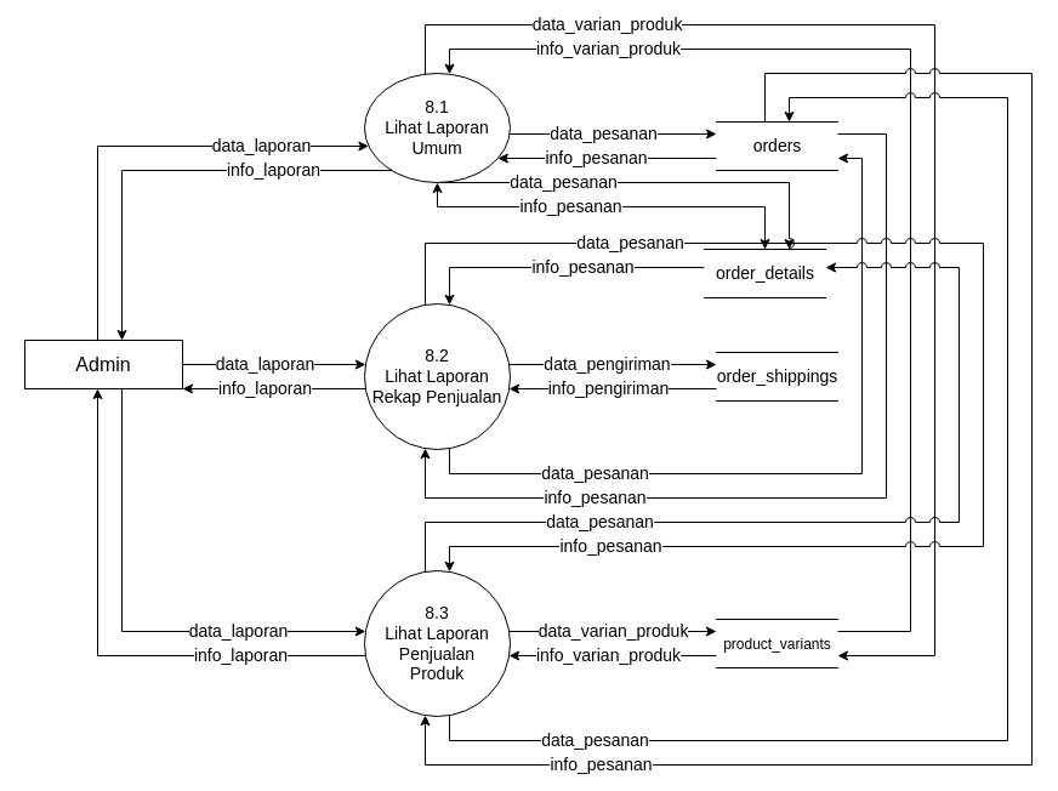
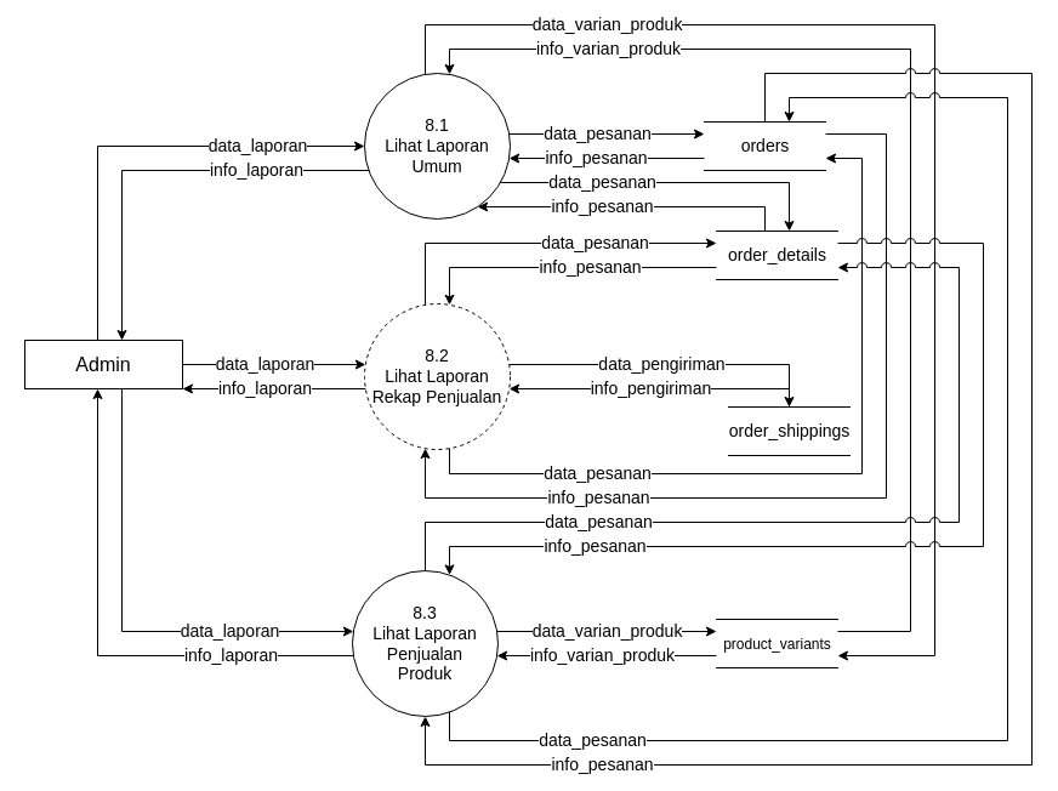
  <mxCell id="0" />
  <mxCell id="1" parent="0" />
- <mxCell id="2" value="&lt;font style=&quot;font-size: 14px&quot;&gt;8.1&lt;br&gt;Lihat Laporan Umum&lt;br&gt;&lt;/font&gt;" style="ellipse;whiteSpace=wrap;html=1;aspect=fixed;" parent="1" vertex="1"><mxGeometry x="300" y="60" width="120" height="90" as="geometry" /></mxCell>
+ <mxCell id="2" value="&lt;font style=&quot;font-size: 14px&quot;&gt;8.1&lt;br&gt;Lihat Laporan Umum&lt;br&gt;&lt;/font&gt;" style="ellipse;whiteSpace=wrap;html=1;aspect=fixed;" parent="1" vertex="1"><mxGeometry x="300" y="60" width="120" height="120" as="geometry" /></mxCell>
  <mxCell id="3" value="Admin" style="rounded=0;whiteSpace=wrap;html=1;fontSize=16;" parent="1" vertex="1"><mxGeometry x="20" y="280" width="130" height="40" as="geometry" /></mxCell>
- <mxCell id="4" value="&lt;font style=&quot;font-size: 14px&quot;&gt;8.3&lt;br&gt;Lihat Laporan Penjualan &lt;br&gt;Produk&lt;br&gt;&lt;/font&gt;" style="ellipse;whiteSpace=wrap;html=1;aspect=fixed;" parent="1" vertex="1"><mxGeometry x="300" y="470" width="120" height="120" as="geometry" /></mxCell>
- <mxCell id="5" value="order_shippings" style="html=1;dashed=0;whitespace=wrap;shape=partialRectangle;right=0;left=0;fontSize=14;" parent="1" vertex="1"><mxGeometry x="590" y="290" width="100" height="40" as="geometry" /></mxCell>
+ <mxCell id="4" value="&lt;font style=&quot;font-size: 14px&quot;&gt;8.3&lt;br&gt;Lihat Laporan Penjualan &lt;br&gt;Produk&lt;br&gt;&lt;/font&gt;" style="ellipse;whiteSpace=wrap;html=1;aspect=fixed;" parent="1" vertex="1"><mxGeometry x="290" y="470" width="120" height="120" as="geometry" /></mxCell>
+ <mxCell id="5" value="order_shippings" style="html=1;dashed=0;whitespace=wrap;shape=partialRectangle;right=0;left=0;fontSize=14;" parent="1" vertex="1"><mxGeometry x="600" y="335" width="100" height="40" as="geometry" /></mxCell>
  <mxCell id="6" value="data_laporan" style="edgeStyle=orthogonalEdgeStyle;rounded=0;orthogonalLoop=1;jettySize=auto;html=1;fontSize=14;" parent="1" target="2" edge="1" source="3"><mxGeometry x="0.538" relative="1" as="geometry"><Array as="points"><mxPoint x="80" y="120" /></Array><mxPoint as="offset" /><mxPoint x="30" y="290" as="sourcePoint" /><mxPoint x="690" y="250.839" as="targetPoint" /></mxGeometry></mxCell>
  <mxCell id="7" value="info_laporan" style="edgeStyle=orthogonalEdgeStyle;rounded=0;orthogonalLoop=1;jettySize=auto;html=1;fontSize=14;" parent="1" source="2" target="3" edge="1"><mxGeometry x="-0.471" relative="1" as="geometry"><Array as="points"><mxPoint x="100" y="140" /></Array><mxPoint x="-1" as="offset" /><mxPoint x="670" y="250.839" as="sourcePoint" /><mxPoint x="50" y="290" as="targetPoint" /></mxGeometry></mxCell>
  <mxCell id="8" value="&lt;font style=&quot;font-size: 12px&quot;&gt;product_variants&lt;/font&gt;" style="html=1;dashed=0;whitespace=wrap;shape=partialRectangle;right=0;left=0;fontSize=14;" parent="1" vertex="1"><mxGeometry x="590" y="510" width="100" height="40" as="geometry" /></mxCell>
  <mxCell id="9" value="data_varian_produk" style="edgeStyle=orthogonalEdgeStyle;rounded=0;orthogonalLoop=1;jettySize=auto;html=1;fontSize=14;" parent="1" source="4" target="8" edge="1"><mxGeometry x="0.005" relative="1" as="geometry"><Array as="points"><mxPoint x="500" y="520" /><mxPoint x="500" y="520" /></Array><mxPoint as="offset" /><mxPoint x="400.005" y="519.999" as="sourcePoint" /><mxPoint x="536.75" y="519.999" as="targetPoint" /></mxGeometry></mxCell>
  <mxCell id="10" value="info_varian_produk" style="edgeStyle=orthogonalEdgeStyle;rounded=0;orthogonalLoop=1;jettySize=auto;html=1;fontSize=14;" parent="1" source="8" target="4" edge="1"><mxGeometry x="0.054" relative="1" as="geometry"><Array as="points"><mxPoint x="480" y="540" /><mxPoint x="480" y="540" /></Array><mxPoint x="1" as="offset" /><mxPoint x="540" y="480.059" as="sourcePoint" /><mxPoint x="421.995" y="480.059" as="targetPoint" /></mxGeometry></mxCell>
- <mxCell id="11" value="orders" style="html=1;dashed=0;whitespace=wrap;shape=partialRectangle;right=0;left=0;fontSize=14;" parent="1" vertex="1"><mxGeometry x="590" y="100" width="100" height="40" as="geometry" /></mxCell>
- <mxCell id="12" value="order_details" style="html=1;dashed=0;whitespace=wrap;shape=partialRectangle;right=0;left=0;fontSize=14;" parent="1" vertex="1"><mxGeometry x="580" y="205" width="100" height="40" as="geometry" /></mxCell>
+ <mxCell id="11" value="orders" style="html=1;dashed=0;whitespace=wrap;shape=partialRectangle;right=0;left=0;fontSize=14;" parent="1" vertex="1"><mxGeometry x="580" y="100" width="100" height="40" as="geometry" /></mxCell>
+ <mxCell id="12" value="order_details" style="html=1;dashed=0;whitespace=wrap;shape=partialRectangle;right=0;left=0;fontSize=14;" parent="1" vertex="1"><mxGeometry x="590" y="190" width="100" height="40" as="geometry" /></mxCell>
  <mxCell id="13" value="data_pesanan" style="edgeStyle=orthogonalEdgeStyle;rounded=0;orthogonalLoop=1;jettySize=auto;html=1;fontSize=14;jumpStyle=arc;jumpSize=8;" parent="1" source="2" target="11" edge="1"><mxGeometry x="-0.085" relative="1" as="geometry"><Array as="points"><mxPoint x="520" y="110" /><mxPoint x="520" y="110" /></Array><mxPoint x="-1" as="offset" /><mxPoint x="390" y="186.569" as="sourcePoint" /><mxPoint x="100" y="300" as="targetPoint" /></mxGeometry></mxCell>
- <mxCell id="14" value="&lt;font style=&quot;font-size: 14px&quot;&gt;8.2&lt;br&gt;Lihat Laporan Rekap Penjualan&lt;br&gt;&lt;/font&gt;" style="ellipse;whiteSpace=wrap;html=1;aspect=fixed;" vertex="1" parent="1"><mxGeometry x="300" y="250" width="120" height="120" as="geometry" /></mxCell>
+ <mxCell id="14" value="&lt;font style=&quot;font-size: 14px&quot;&gt;8.2&lt;br&gt;Lihat Laporan Rekap Penjualan&lt;br&gt;&lt;/font&gt;" style="ellipse;whiteSpace=wrap;html=1;aspect=fixed;dashed=1;" vertex="1" parent="1"><mxGeometry x="300" y="250" width="120" height="120" as="geometry" /></mxCell>
  <mxCell id="15" value="info_pesanan" style="edgeStyle=orthogonalEdgeStyle;rounded=0;orthogonalLoop=1;jettySize=auto;html=1;fontSize=14;jumpStyle=arc;jumpSize=8;" edge="1" parent="1" source="11" target="2"><mxGeometry x="0.103" relative="1" as="geometry"><Array as="points"><mxPoint x="520" y="130" /><mxPoint x="520" y="130" /></Array><mxPoint as="offset" /><mxPoint x="670" y="110" as="sourcePoint" /><mxPoint x="360" y="70.839" as="targetPoint" /></mxGeometry></mxCell>
  <mxCell id="16" value="info_pesanan" style="edgeStyle=orthogonalEdgeStyle;rounded=0;orthogonalLoop=1;jettySize=auto;html=1;fontSize=14;jumpStyle=arc;jumpSize=8;" edge="1" parent="1" source="12" target="2"><mxGeometry x="0.199" relative="1" as="geometry"><Array as="points"><mxPoint x="630" y="170" /></Array><mxPoint as="offset" /><mxPoint x="660" y="240" as="sourcePoint" /><mxPoint x="360" y="70.839" as="targetPoint" /></mxGeometry></mxCell>
  <mxCell id="17" value="info_pesanan" style="edgeStyle=orthogonalEdgeStyle;rounded=0;orthogonalLoop=1;jettySize=auto;html=1;fontSize=14;jumpStyle=arc;jumpSize=8;" edge="1" parent="1" source="11" target="14"><mxGeometry x="0.524" relative="1" as="geometry"><Array as="points"><mxPoint x="730" y="110" /><mxPoint x="730" y="410" /><mxPoint x="350" y="410" /></Array><mxPoint as="offset" /><mxPoint x="650" y="230" as="sourcePoint" /><mxPoint x="380.909" y="189" as="targetPoint" /></mxGeometry></mxCell>
  <mxCell id="18" value="data_pesanan" style="edgeStyle=orthogonalEdgeStyle;rounded=0;orthogonalLoop=1;jettySize=auto;html=1;fontSize=14;jumpStyle=arc;jumpSize=8;" edge="1" parent="1" source="14" target="11"><mxGeometry x="-0.56" relative="1" as="geometry"><Array as="points"><mxPoint x="370" y="390" /><mxPoint x="710" y="390" /><mxPoint x="710" y="130" /></Array><mxPoint as="offset" /><mxPoint x="414.721" y="170" as="sourcePoint" /><mxPoint x="670" y="230" as="targetPoint" /></mxGeometry></mxCell>
  <mxCell id="19" value="info_pesanan" style="edgeStyle=orthogonalEdgeStyle;rounded=0;orthogonalLoop=1;jettySize=auto;html=1;fontSize=14;jumpStyle=arc;jumpSize=8;" edge="1" parent="1" source="12" target="14"><mxGeometry x="-0.17" relative="1" as="geometry"><Array as="points"><mxPoint x="370" y="220" /></Array><mxPoint as="offset" /><mxPoint x="640" y="230" as="sourcePoint" /><mxPoint x="380.909" y="189" as="targetPoint" /></mxGeometry></mxCell>
  <mxCell id="20" value="data_pesanan" style="edgeStyle=orthogonalEdgeStyle;rounded=0;orthogonalLoop=1;jettySize=auto;html=1;fontSize=14;jumpStyle=arc;jumpSize=8;" edge="1" parent="1" source="14" target="12"><mxGeometry x="0.312" relative="1" as="geometry"><Array as="points"><mxPoint x="350" y="200" /></Array><mxPoint as="offset" /><mxPoint x="414.721" y="170" as="sourcePoint" /><mxPoint x="660" y="230" as="targetPoint" /></mxGeometry></mxCell>
  <mxCell id="21" value="data_varian_produk" style="edgeStyle=orthogonalEdgeStyle;rounded=0;orthogonalLoop=1;jettySize=auto;html=1;fontSize=14;jumpStyle=arc;jumpSize=8;" edge="1" parent="1" source="2" target="8"><mxGeometry x="-0.64" relative="1" as="geometry"><Array as="points"><mxPoint x="350" y="20" /><mxPoint x="770" y="20" /><mxPoint x="770" y="540" /></Array><mxPoint as="offset" /><mxPoint x="424.721" y="60" as="sourcePoint" /><mxPoint x="670" y="100" as="targetPoint" /></mxGeometry></mxCell>
  <mxCell id="22" value="info_varian_produk" style="edgeStyle=orthogonalEdgeStyle;rounded=0;orthogonalLoop=1;jettySize=auto;html=1;fontSize=14;jumpStyle=arc;jumpSize=8;" edge="1" parent="1" source="8" target="2"><mxGeometry x="0.679" relative="1" as="geometry"><Array as="points"><mxPoint x="750" y="520" /><mxPoint x="750" y="40" /><mxPoint x="370" y="40" /></Array><mxPoint x="1" as="offset" /><mxPoint x="650" y="100" as="sourcePoint" /><mxPoint x="380" y="80" as="targetPoint" /></mxGeometry></mxCell>
  <mxCell id="23" value="info_pesanan" style="edgeStyle=orthogonalEdgeStyle;rounded=0;orthogonalLoop=1;jettySize=auto;html=1;fontSize=14;jumpStyle=arc;jumpSize=8;" edge="1" parent="1" source="12" target="4"><mxGeometry x="0.657" relative="1" as="geometry"><Array as="points"><mxPoint x="810" y="200" /><mxPoint x="810" y="450" /><mxPoint x="370" y="450" /></Array><mxPoint as="offset" /><mxPoint x="590" y="420" as="sourcePoint" /><mxPoint x="370" y="440.839" as="targetPoint" /></mxGeometry></mxCell>
  <mxCell id="24" value="data_pesanan" style="edgeStyle=orthogonalEdgeStyle;rounded=0;orthogonalLoop=1;jettySize=auto;html=1;fontSize=14;jumpStyle=arc;jumpSize=8;" edge="1" parent="1" source="4" target="12"><mxGeometry x="-0.537" relative="1" as="geometry"><Array as="points"><mxPoint x="350" y="430" /><mxPoint x="790" y="430" /><mxPoint x="790" y="220" /></Array><mxPoint as="offset" /><mxPoint x="350" y="440.839" as="sourcePoint" /><mxPoint x="590" y="400" as="targetPoint" /></mxGeometry></mxCell>
  <mxCell id="25" value="data_pengiriman" style="edgeStyle=orthogonalEdgeStyle;rounded=0;orthogonalLoop=1;jettySize=auto;html=1;fontSize=14;jumpStyle=arc;jumpSize=8;" edge="1" parent="1" source="14" target="5"><mxGeometry x="-0.054" relative="1" as="geometry"><Array as="points"><mxPoint x="500" y="300" /><mxPoint x="500" y="300" /></Array><mxPoint as="offset" /><mxPoint x="370" y="340" as="sourcePoint" /><mxPoint x="640" y="360" as="targetPoint" /></mxGeometry></mxCell>
  <mxCell id="26" value="info_pengiriman" style="edgeStyle=orthogonalEdgeStyle;rounded=0;orthogonalLoop=1;jettySize=auto;html=1;fontSize=14;jumpStyle=arc;jumpSize=8;" edge="1" parent="1" source="5" target="14"><mxGeometry x="0.054" relative="1" as="geometry"><Array as="points"><mxPoint x="540" y="320" /><mxPoint x="540" y="320" /></Array><mxPoint x="1" as="offset" /><mxPoint x="660" y="360" as="sourcePoint" /><mxPoint x="414.721" y="320" as="targetPoint" /></mxGeometry></mxCell>
  <mxCell id="27" value="data_pesanan" style="edgeStyle=orthogonalEdgeStyle;rounded=0;orthogonalLoop=1;jettySize=auto;html=1;fontSize=14;jumpStyle=arc;jumpSize=8;" edge="1" parent="1" source="4" target="11"><mxGeometry x="-0.767" relative="1" as="geometry"><Array as="points"><mxPoint x="370" y="610" /><mxPoint x="830" y="610" /><mxPoint x="830" y="80" /><mxPoint x="650" y="80" /></Array><mxPoint as="offset" /><mxPoint x="360" y="480.839" as="sourcePoint" /><mxPoint x="700" y="270" as="targetPoint" /></mxGeometry></mxCell>
  <mxCell id="28" value="info_pesanan" style="edgeStyle=orthogonalEdgeStyle;rounded=0;orthogonalLoop=1;jettySize=auto;html=1;fontSize=14;jumpStyle=arc;jumpSize=8;" edge="1" parent="1" source="11" target="4"><mxGeometry x="0.729" relative="1" as="geometry"><Array as="points"><mxPoint x="630" y="60" /><mxPoint x="850" y="60" /><mxPoint x="850" y="630" /><mxPoint x="350" y="630" /></Array><mxPoint as="offset" /><mxPoint x="700" y="250" as="sourcePoint" /><mxPoint x="380" y="480.839" as="targetPoint" /></mxGeometry></mxCell>
  <mxCell id="29" value="data_pesanan" style="edgeStyle=orthogonalEdgeStyle;rounded=0;orthogonalLoop=1;jettySize=auto;html=1;fontSize=14;jumpStyle=arc;jumpSize=8;" edge="1" parent="1" source="2" target="12"><mxGeometry x="-0.396" relative="1" as="geometry"><Array as="points"><mxPoint x="650" y="150" /></Array><mxPoint as="offset" /><mxPoint x="370" y="190" as="sourcePoint" /><mxPoint x="660" y="210" as="targetPoint" /></mxGeometry></mxCell>
  <mxCell id="30" value="info_laporan" style="edgeStyle=orthogonalEdgeStyle;rounded=0;orthogonalLoop=1;jettySize=auto;html=1;fontSize=14;jumpStyle=arc;jumpSize=8;" edge="1" parent="1" source="14" target="3"><mxGeometry x="0.103" relative="1" as="geometry"><Array as="points"><mxPoint x="220" y="320" /><mxPoint x="220" y="320" /></Array><mxPoint as="offset" /><mxPoint x="320.85" y="319.409" as="sourcePoint" /><mxPoint x="150.001" y="319.409" as="targetPoint" /></mxGeometry></mxCell>
  <mxCell id="31" value="data_laporan" style="edgeStyle=orthogonalEdgeStyle;rounded=0;orthogonalLoop=1;jettySize=auto;html=1;fontSize=14;jumpStyle=arc;jumpSize=8;" edge="1" parent="1" source="3" target="14"><mxGeometry x="-0.085" relative="1" as="geometry"><Array as="points"><mxPoint x="230" y="300" /><mxPoint x="230" y="300" /></Array><mxPoint x="-1" as="offset" /><mxPoint x="150.021" y="299.409" as="sourcePoint" /><mxPoint x="320.85" y="299.409" as="targetPoint" /></mxGeometry></mxCell>
  <mxCell id="32" value="info_laporan" style="edgeStyle=orthogonalEdgeStyle;rounded=0;orthogonalLoop=1;jettySize=auto;html=1;fontSize=14;" edge="1" parent="1" source="4" target="3"><mxGeometry x="-0.532" relative="1" as="geometry"><Array as="points"><mxPoint x="80" y="540" /></Array><mxPoint as="offset" /><mxPoint x="300" y="139.999" as="sourcePoint" /><mxPoint x="80" y="309.94" as="targetPoint" /></mxGeometry></mxCell>
  <mxCell id="33" value="data_laporan" style="edgeStyle=orthogonalEdgeStyle;rounded=0;orthogonalLoop=1;jettySize=auto;html=1;fontSize=14;" edge="1" parent="1" source="3" target="4"><mxGeometry x="0.484" relative="1" as="geometry"><Array as="points"><mxPoint x="100" y="520" /></Array><mxPoint x="-1" as="offset" /><mxPoint x="100" y="309.94" as="sourcePoint" /><mxPoint x="303.452" y="159.999" as="targetPoint" /></mxGeometry></mxCell>
